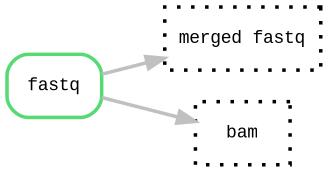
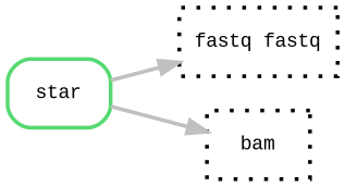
  digraph {
    bgcolor=white
    fontname="Liberation Mono"
    rankdir=LR
    node [color="0.0 0.0 0.0" fontname="Liberation Mono" fontsize=10 penwidth=2 shape=box style=dotted]
    edge [color=grey fontname="Liberation Mono" penwidth=2]
-   n1 [label="merged fastq"]
-   n2 [color="0.37 0.6 0.85" label=fastq style=rounded]
+   n1 [label="fastq fastq"]
+   n2 [color="0.37 0.6 0.85" label=star style=rounded]
    n3 [label=bam]
    n2 -> n1
    n2 -> n3
  }
